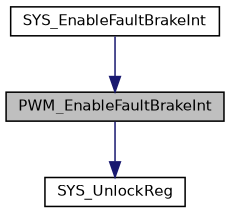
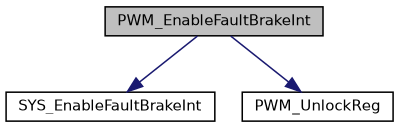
  digraph {
    rankdir=TB
    node [color=black fillcolor=white fontname=Helvetica fontsize=10 shape=record style=filled]
    edge [color=midnightblue fontname=Helvetica fontsize=10 labelfontname=Helvetica labelfontsize=10 style=solid]
    n1 [fillcolor=grey75 fontcolor=black height=0.2 label=PWM_EnableFaultBrakeInt width=0.4]
    n2 [height=0.2 label=SYS_EnableFaultBrakeInt width=0.4]
-   n3 [height=0.2 label=SYS_UnlockReg width=0.4]
-   n2 -> n1
+   n3 [height=0.2 label=PWM_UnlockReg width=0.4]
+   n1 -> n2
    n1 -> n3
  }
